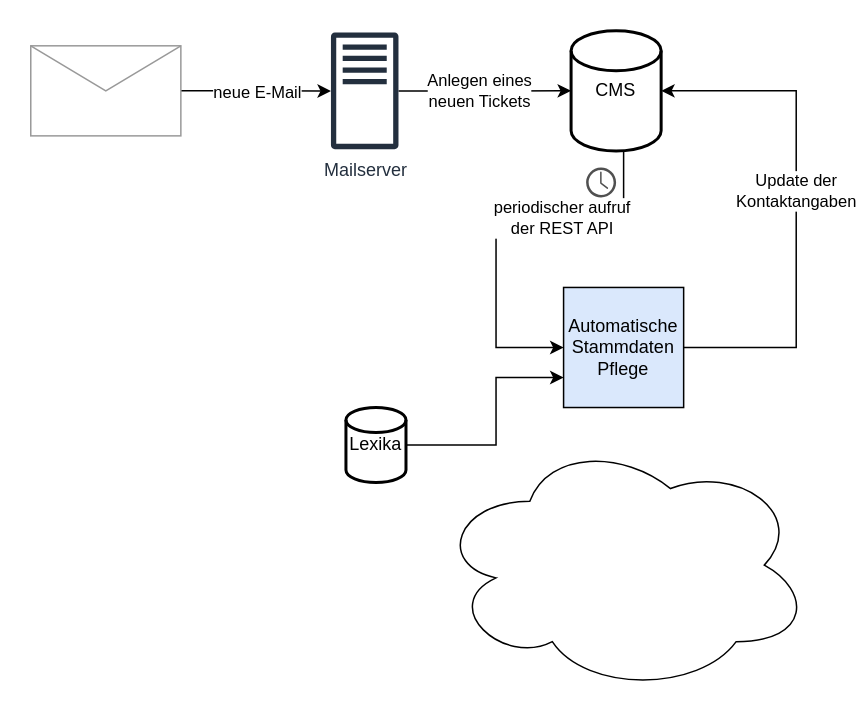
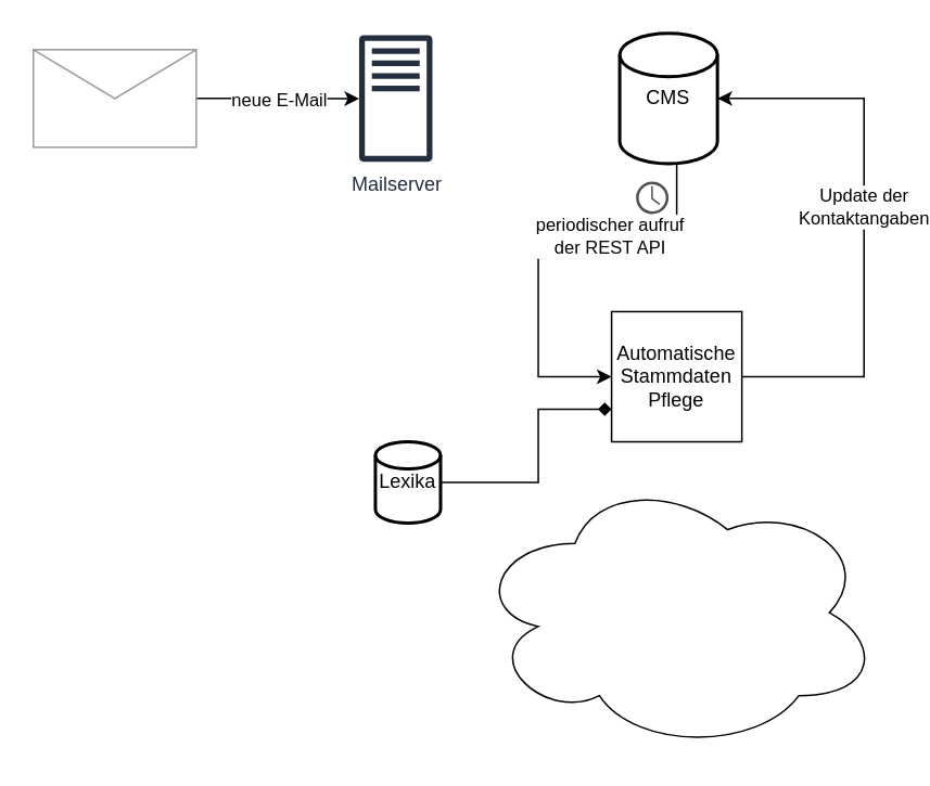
  <mxCell id="0" />
  <mxCell id="1" parent="0" />
  <mxCell id="2" value="" style="ellipse;shape=cloud;whiteSpace=wrap;html=1;" vertex="1" parent="1"><mxGeometry x="290" y="291" width="250" height="170" as="geometry" /></mxCell>
  <mxCell id="3" value="" style="edgeStyle=orthogonalEdgeStyle;rounded=0;orthogonalLoop=1;jettySize=auto;html=1;" edge="1" parent="1" source="5" target="8"><mxGeometry relative="1" as="geometry"><mxPoint x="180" y="69" as="targetPoint" /></mxGeometry></mxCell>
  <mxCell id="4" value="neue E-Mail" style="edgeLabel;html=1;align=center;verticalAlign=middle;resizable=0;points=[];" vertex="1" connectable="0" parent="3"><mxGeometry x="-0.225" y="-2" relative="1" as="geometry"><mxPoint x="11.41" y="-2" as="offset" /></mxGeometry></mxCell>
  <mxCell id="5" value="" style="verticalLabelPosition=bottom;shadow=0;dashed=0;align=center;html=1;verticalAlign=top;strokeWidth=1;shape=mxgraph.mockup.misc.mail2;strokeColor=#999999;" vertex="1" parent="1"><mxGeometry x="20" y="30" width="100" height="60" as="geometry" /></mxCell>
- <mxCell id="6" value="" style="edgeStyle=orthogonalEdgeStyle;rounded=0;orthogonalLoop=1;jettySize=auto;html=1;entryX=0;entryY=0.5;entryDx=0;entryDy=0;entryPerimeter=0;" edge="1" parent="1" source="8" target="11"><mxGeometry relative="1" as="geometry"><mxPoint x="307.5" y="60" as="targetPoint" /></mxGeometry></mxCell>
- <mxCell id="7" value="Anlegen eines &lt;br&gt;neuen Tickets" style="edgeLabel;html=1;align=center;verticalAlign=middle;resizable=0;points=[];" vertex="1" connectable="0" parent="6"><mxGeometry x="-0.077" y="1" relative="1" as="geometry"><mxPoint as="offset" /></mxGeometry></mxCell>
  <mxCell id="8" value="Mailserver" style="outlineConnect=0;fontColor=#232F3E;gradientColor=none;fillColor=#232F3E;strokeColor=none;dashed=0;verticalLabelPosition=bottom;verticalAlign=top;align=center;html=1;fontSize=12;fontStyle=0;aspect=fixed;pointerEvents=1;shape=mxgraph.aws4.traditional_server;" vertex="1" parent="1"><mxGeometry x="220" y="21" width="45" height="78" as="geometry" /></mxCell>
  <mxCell id="9" style="edgeStyle=orthogonalEdgeStyle;rounded=0;orthogonalLoop=1;jettySize=auto;html=1;exitX=0.5;exitY=1;exitDx=0;exitDy=0;exitPerimeter=0;entryX=0;entryY=0.5;entryDx=0;entryDy=0;" edge="1" parent="1" source="11" target="14"><mxGeometry relative="1" as="geometry"><Array as="points"><mxPoint x="415" y="146" /><mxPoint x="330" y="146" /><mxPoint x="330" y="231" /></Array></mxGeometry></mxCell>
  <mxCell id="10" value="periodischer aufruf &lt;br&gt;der REST API" style="edgeLabel;html=1;align=center;verticalAlign=middle;resizable=0;points=[];" vertex="1" connectable="0" parent="9"><mxGeometry x="-0.301" y="-2" relative="1" as="geometry"><mxPoint as="offset" /></mxGeometry></mxCell>
  <mxCell id="11" value="CMS" style="strokeWidth=2;html=1;shape=mxgraph.flowchart.database;whiteSpace=wrap;" vertex="1" parent="1"><mxGeometry x="380" y="20" width="60" height="80" as="geometry" /></mxCell>
  <mxCell id="12" style="edgeStyle=orthogonalEdgeStyle;rounded=0;orthogonalLoop=1;jettySize=auto;html=1;exitX=1;exitY=0.5;exitDx=0;exitDy=0;entryX=1;entryY=0.5;entryDx=0;entryDy=0;entryPerimeter=0;" edge="1" parent="1" source="14" target="11"><mxGeometry relative="1" as="geometry"><Array as="points"><mxPoint x="530" y="231" /><mxPoint x="530" y="60" /></Array></mxGeometry></mxCell>
  <mxCell id="13" value="Update der &lt;br&gt;Kontaktangaben" style="edgeLabel;html=1;align=center;verticalAlign=middle;resizable=0;points=[];" vertex="1" connectable="0" parent="12"><mxGeometry x="0.07" y="1" relative="1" as="geometry"><mxPoint as="offset" /></mxGeometry></mxCell>
- <mxCell id="14" value="Automatische&lt;br&gt;Stammdaten&lt;br&gt;Pflege" style="whiteSpace=wrap;html=1;aspect=fixed;fillColor=#dae8fc;" vertex="1" parent="1"><mxGeometry x="375" y="191" width="80" height="80" as="geometry" /></mxCell>
+ <mxCell id="14" value="Automatische&lt;br&gt;Stammdaten&lt;br&gt;Pflege" style="whiteSpace=wrap;html=1;aspect=fixed;" vertex="1" parent="1"><mxGeometry x="375" y="191" width="80" height="80" as="geometry" /></mxCell>
  <mxCell id="15" value="" style="pointerEvents=1;shadow=0;dashed=0;html=1;strokeColor=none;fillColor=#505050;labelPosition=center;verticalLabelPosition=bottom;verticalAlign=top;outlineConnect=0;align=center;shape=mxgraph.office.concepts.clock;" vertex="1" parent="1"><mxGeometry x="390" y="111" width="20" height="20" as="geometry" /></mxCell>
- <mxCell id="16" value="" style="edgeStyle=orthogonalEdgeStyle;rounded=0;orthogonalLoop=1;jettySize=auto;html=1;startArrow=none;startFill=0;" edge="1" parent="1" source="17" target="14"><mxGeometry relative="1" as="geometry"><Array as="points"><mxPoint x="330" y="296" /><mxPoint x="330" y="251" /></Array></mxGeometry></mxCell>
+ <mxCell id="16" value="" style="edgeStyle=orthogonalEdgeStyle;rounded=0;orthogonalLoop=1;jettySize=auto;html=1;startArrow=none;startFill=0;endArrow=diamond;" edge="1" parent="1" source="17" target="14"><mxGeometry relative="1" as="geometry"><Array as="points"><mxPoint x="330" y="296" /><mxPoint x="330" y="251" /></Array></mxGeometry></mxCell>
  <mxCell id="17" value="Lexika" style="strokeWidth=2;html=1;shape=mxgraph.flowchart.database;whiteSpace=wrap;" vertex="1" parent="1"><mxGeometry x="230" y="271" width="40" height="50" as="geometry" /></mxCell>
